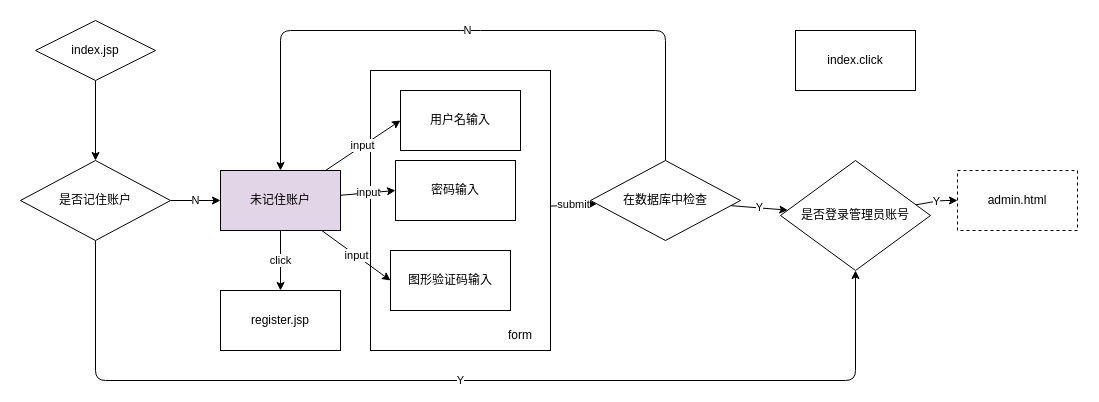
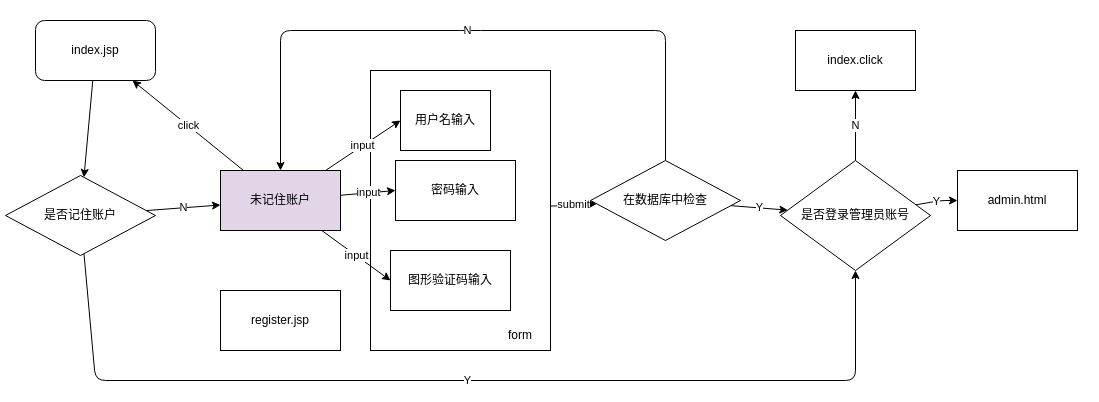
  <mxCell id="0" />
  <mxCell id="1" parent="0" />
  <mxCell id="2" value="submit" style="edgeStyle=none;html=1;" edge="1" parent="1" source="3" target="14"><mxGeometry relative="1" as="geometry" /></mxCell>
  <mxCell id="3" value="" style="rounded=0;whiteSpace=wrap;html=1;" vertex="1" parent="1"><mxGeometry x="370" y="70" width="180" height="280" as="geometry" /></mxCell>
  <mxCell id="4" value="input" style="edgeStyle=none;html=1;entryX=0;entryY=0.5;entryDx=0;entryDy=0;" edge="1" parent="1" source="8" target="9"><mxGeometry relative="1" as="geometry" /></mxCell>
  <mxCell id="5" value="input" style="edgeStyle=none;html=1;entryX=0;entryY=0.5;entryDx=0;entryDy=0;" edge="1" parent="1" source="8" target="10"><mxGeometry relative="1" as="geometry" /></mxCell>
  <mxCell id="6" value="input" style="edgeStyle=none;html=1;entryX=0;entryY=0.5;entryDx=0;entryDy=0;" edge="1" parent="1" source="8" target="11"><mxGeometry relative="1" as="geometry" /></mxCell>
- <mxCell id="7" value="click" style="edgeStyle=none;html=1;" edge="1" parent="1" source="8" target="20"><mxGeometry relative="1" as="geometry" /></mxCell>
+ <mxCell id="7" value="click" style="edgeStyle=none;html=1;" edge="1" parent="1" source="8" target="16"><mxGeometry relative="1" as="geometry" /></mxCell>
  <mxCell id="8" value="未记住账户" style="rounded=0;whiteSpace=wrap;html=1;fillColor=#e1d5e7;" vertex="1" parent="1"><mxGeometry x="220" y="170" width="120" height="60" as="geometry" /></mxCell>
- <mxCell id="9" value="用户名输入" style="rounded=0;whiteSpace=wrap;html=1;" vertex="1" parent="1"><mxGeometry x="400" y="90" width="120" height="60" as="geometry" /></mxCell>
+ <mxCell id="9" value="用户名输入" style="rounded=0;whiteSpace=wrap;html=1;" vertex="1" parent="1"><mxGeometry x="400" y="90" width="90" height="60" as="geometry" /></mxCell>
  <mxCell id="10" value="密码输入" style="rounded=0;whiteSpace=wrap;html=1;" vertex="1" parent="1"><mxGeometry x="395" y="160" width="120" height="60" as="geometry" /></mxCell>
  <mxCell id="11" value="图形验证码输入" style="rounded=0;whiteSpace=wrap;html=1;" vertex="1" parent="1"><mxGeometry x="390" y="250" width="120" height="60" as="geometry" /></mxCell>
  <mxCell id="12" value="N" style="edgeStyle=none;html=1;entryX=0.5;entryY=0;entryDx=0;entryDy=0;" edge="1" parent="1" source="14" target="8"><mxGeometry relative="1" as="geometry"><Array as="points"><mxPoint x="665" y="30" /><mxPoint x="470" y="30" /><mxPoint x="280" y="30" /></Array></mxGeometry></mxCell>
  <mxCell id="13" value="Y" style="edgeStyle=none;html=1;" edge="1" parent="1" source="14" target="24"><mxGeometry relative="1" as="geometry" /></mxCell>
  <mxCell id="14" value="在数据库中检查" style="rhombus;whiteSpace=wrap;html=1;" vertex="1" parent="1"><mxGeometry x="590" y="160" width="150" height="80" as="geometry" /></mxCell>
  <mxCell id="15" value="" style="edgeStyle=none;html=1;" edge="1" parent="1" source="16" target="19"><mxGeometry relative="1" as="geometry" /></mxCell>
- <mxCell id="16" value="index.jsp" style="rhombus;whiteSpace=wrap;html=1;" vertex="1" parent="1"><mxGeometry x="35" y="20" width="120" height="60" as="geometry" /></mxCell>
+ <mxCell id="16" value="index.jsp" style="rounded=1;whiteSpace=wrap;html=1;" vertex="1" parent="1"><mxGeometry x="35" y="20" width="120" height="60" as="geometry" /></mxCell>
  <mxCell id="17" value="N" style="edgeStyle=none;html=1;" edge="1" parent="1" source="19" target="8"><mxGeometry relative="1" as="geometry" /></mxCell>
  <mxCell id="18" value="Y" style="edgeStyle=none;html=1;entryX=0.5;entryY=1;entryDx=0;entryDy=0;" edge="1" parent="1" source="19" target="24"><mxGeometry relative="1" as="geometry"><mxPoint x="675" y="340" as="targetPoint" /><Array as="points"><mxPoint x="95" y="380" /><mxPoint x="855" y="380" /></Array></mxGeometry></mxCell>
- <mxCell id="19" value="是否记住账户" style="rhombus;whiteSpace=wrap;html=1;" vertex="1" parent="1"><mxGeometry x="20" y="160" width="150" height="80" as="geometry" /></mxCell>
+ <mxCell id="19" value="是否记住账户" style="rhombus;whiteSpace=wrap;html=1;" vertex="1" parent="1"><mxGeometry x="5" y="175" width="150" height="80" as="geometry" /></mxCell>
  <mxCell id="20" value="register.jsp" style="rounded=0;whiteSpace=wrap;html=1;" vertex="1" parent="1"><mxGeometry x="220" y="290" width="120" height="60" as="geometry" /></mxCell>
  <mxCell id="21" value="form" style="text;html=1;strokeColor=none;fillColor=none;align=center;verticalAlign=middle;whiteSpace=wrap;rounded=0;" vertex="1" parent="1"><mxGeometry x="490" y="320" width="60" height="30" as="geometry" /></mxCell>
+ <mxCell id="22" value="N" style="edgeStyle=none;html=1;entryX=0.5;entryY=1;entryDx=0;entryDy=0;" edge="1" parent="1" source="24" target="25"><mxGeometry relative="1" as="geometry" /></mxCell>
  <mxCell id="23" value="Y" style="edgeStyle=none;html=1;" edge="1" parent="1" source="24" target="26"><mxGeometry relative="1" as="geometry"><Array as="points"><mxPoint x="940" y="200" /></Array></mxGeometry></mxCell>
  <mxCell id="24" value="是否登录管理员账号" style="rhombus;whiteSpace=wrap;html=1;" vertex="1" parent="1"><mxGeometry x="780" y="160" width="150" height="110" as="geometry" /></mxCell>
  <mxCell id="25" value="index.click" style="rounded=0;whiteSpace=wrap;html=1;" vertex="1" parent="1"><mxGeometry x="795" y="30" width="120" height="60" as="geometry" /></mxCell>
- <mxCell id="26" value="admin.html&lt;br&gt;" style="rounded=0;whiteSpace=wrap;html=1;dashed=1;" vertex="1" parent="1"><mxGeometry x="957" y="170" width="120" height="60" as="geometry" /></mxCell>
+ <mxCell id="26" value="admin.html&lt;br&gt;" style="rounded=0;whiteSpace=wrap;html=1;" vertex="1" parent="1"><mxGeometry x="957" y="170" width="120" height="60" as="geometry" /></mxCell>
